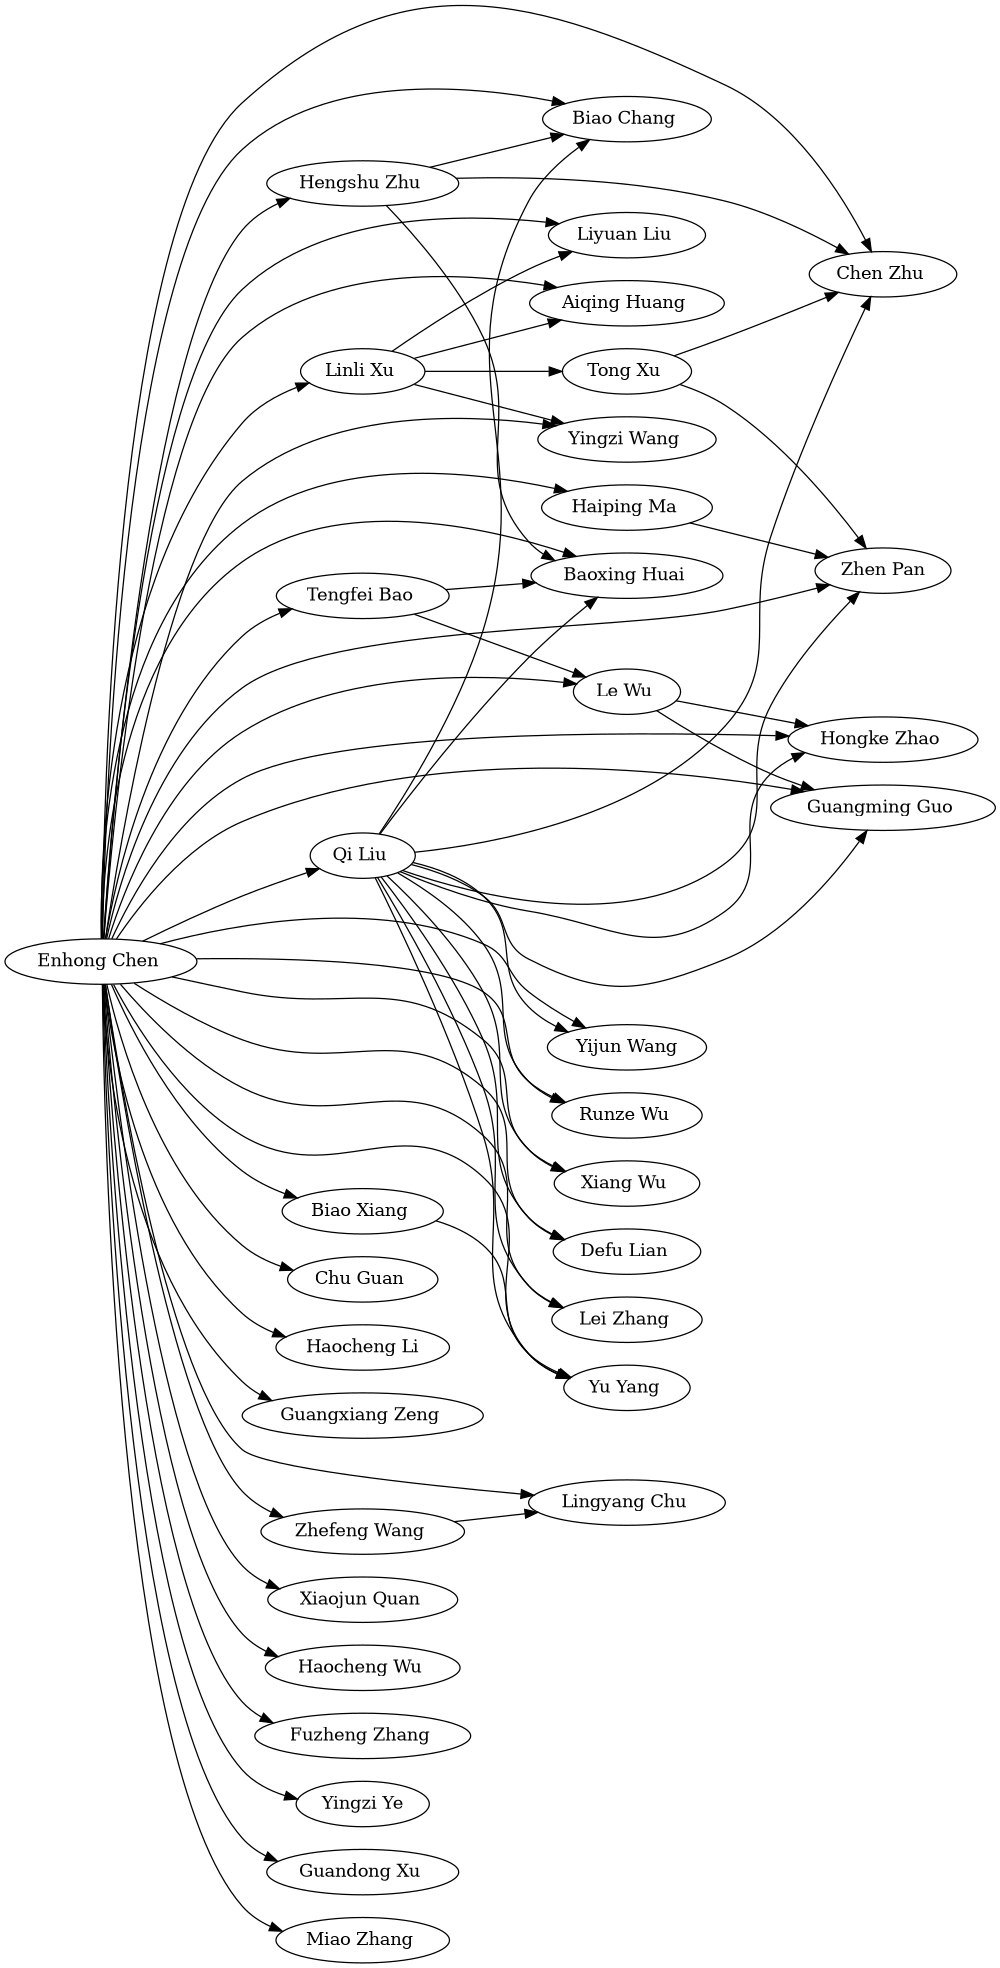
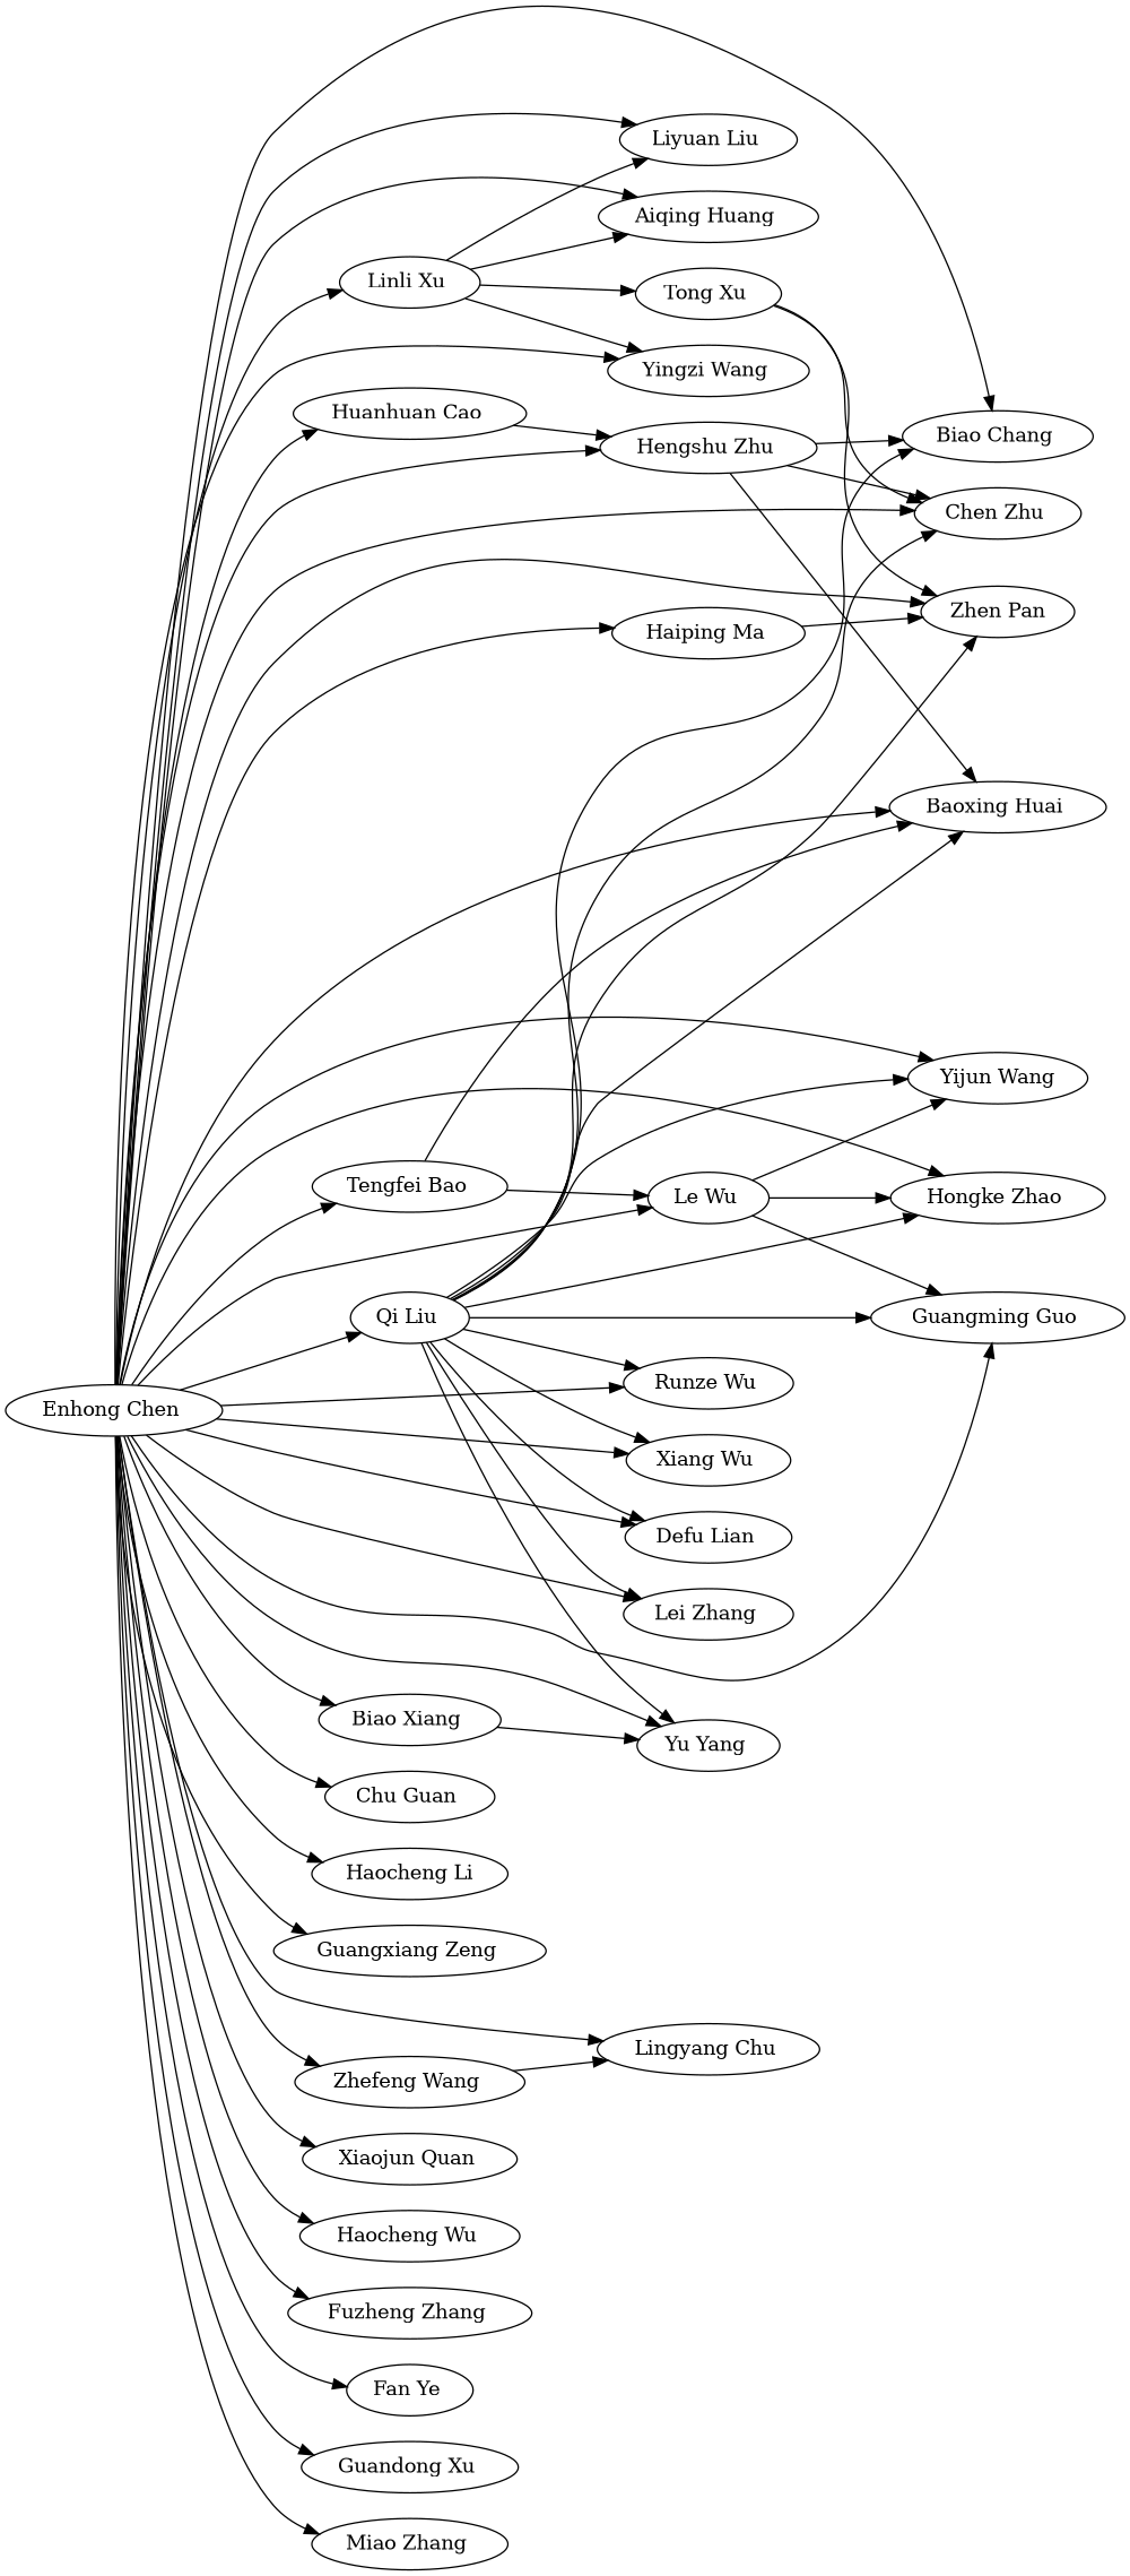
  strict digraph {
    rankdir=LR
    "Enhong Chen "
    "Qi Liu "
    "Biao Chang "
    "Hengshu Zhu "
    "Le Wu "
+   "Huanhuan Cao "
    "Linli Xu "
    "Yijun Wang"
    "Zhen Pan"
    "Hongke Zhao "
    "Liyuan Liu "
    "Chu Guan "
    n13 [label="Haocheng Li"]
    "Chen Zhu "
    "Aiqing Huang "
    "Guangxiang Zeng "
    "Tengfei Bao "
    "Lingyang Chu "
    "Guangming Guo "
    "Yu Yang "
    "Zhefeng Wang "
    "Biao Xiang "
    "Xiaojun Quan "
    "Haocheng Wu "
    "Runze Wu "
    "Fuzheng Zhang "
    "Haiping Ma "
-   "Fan Ye " [label="Yingzi Ye"]
+   "Fan Ye "
    "Xiang Wu "
    "Guandong Xu "
    "Baoxing Huai "
    "Yingzi Wang "
    "Miao Zhang "
    "Defu Lian "
    "Lei Zhang "
    "Tong Xu "
    "Enhong Chen " -> "Qi Liu "
    "Enhong Chen " -> "Biao Chang "
    "Enhong Chen " -> "Hengshu Zhu "
    "Enhong Chen " -> "Le Wu "
+   "Enhong Chen " -> "Huanhuan Cao "
    "Enhong Chen " -> "Linli Xu "
    "Enhong Chen " -> "Yijun Wang"
    "Enhong Chen " -> "Zhen Pan"
    "Enhong Chen " -> "Hongke Zhao "
    "Enhong Chen " -> "Liyuan Liu "
    "Enhong Chen " -> "Chu Guan "
    "Enhong Chen " -> n13
    "Enhong Chen " -> "Chen Zhu "
    "Enhong Chen " -> "Aiqing Huang "
    "Enhong Chen " -> "Guangxiang Zeng "
    "Enhong Chen " -> "Tengfei Bao "
    "Enhong Chen " -> "Lingyang Chu "
    "Enhong Chen " -> "Guangming Guo "
    "Enhong Chen " -> "Yu Yang "
    "Enhong Chen " -> "Zhefeng Wang "
    "Enhong Chen " -> "Biao Xiang "
    "Enhong Chen " -> "Xiaojun Quan "
    "Enhong Chen " -> "Haocheng Wu "
    "Enhong Chen " -> "Runze Wu "
    "Enhong Chen " -> "Fuzheng Zhang "
    "Enhong Chen " -> "Haiping Ma "
    "Enhong Chen " -> "Fan Ye "
    "Enhong Chen " -> "Xiang Wu "
    "Enhong Chen " -> "Guandong Xu "
    "Enhong Chen " -> "Baoxing Huai "
    "Enhong Chen " -> "Yingzi Wang "
    "Enhong Chen " -> "Miao Zhang "
    "Enhong Chen " -> "Defu Lian "
    "Enhong Chen " -> "Lei Zhang "
    "Qi Liu " -> "Biao Chang "
    "Qi Liu " -> "Yijun Wang"
    "Qi Liu " -> "Zhen Pan"
    "Qi Liu " -> "Hongke Zhao "
    "Qi Liu " -> "Chen Zhu "
    "Qi Liu " -> "Guangming Guo "
    "Qi Liu " -> "Yu Yang "
    "Qi Liu " -> "Runze Wu "
    "Qi Liu " -> "Xiang Wu "
    "Qi Liu " -> "Baoxing Huai "
    "Qi Liu " -> "Defu Lian "
    "Qi Liu " -> "Lei Zhang "
    "Hengshu Zhu " -> "Biao Chang "
    "Hengshu Zhu " -> "Chen Zhu "
    "Hengshu Zhu " -> "Baoxing Huai "
+   "Le Wu " -> "Yijun Wang"
    "Le Wu " -> "Hongke Zhao "
    "Le Wu " -> "Guangming Guo "
+   "Huanhuan Cao " -> "Hengshu Zhu "
    "Linli Xu " -> "Liyuan Liu "
    "Linli Xu " -> "Aiqing Huang "
    "Linli Xu " -> "Yingzi Wang "
    "Linli Xu " -> "Tong Xu "
    "Tengfei Bao " -> "Le Wu "
    "Tengfei Bao " -> "Baoxing Huai "
    "Zhefeng Wang " -> "Lingyang Chu "
    "Biao Xiang " -> "Yu Yang "
    "Haiping Ma " -> "Zhen Pan"
    "Tong Xu " -> "Zhen Pan"
    "Tong Xu " -> "Chen Zhu "
  }
